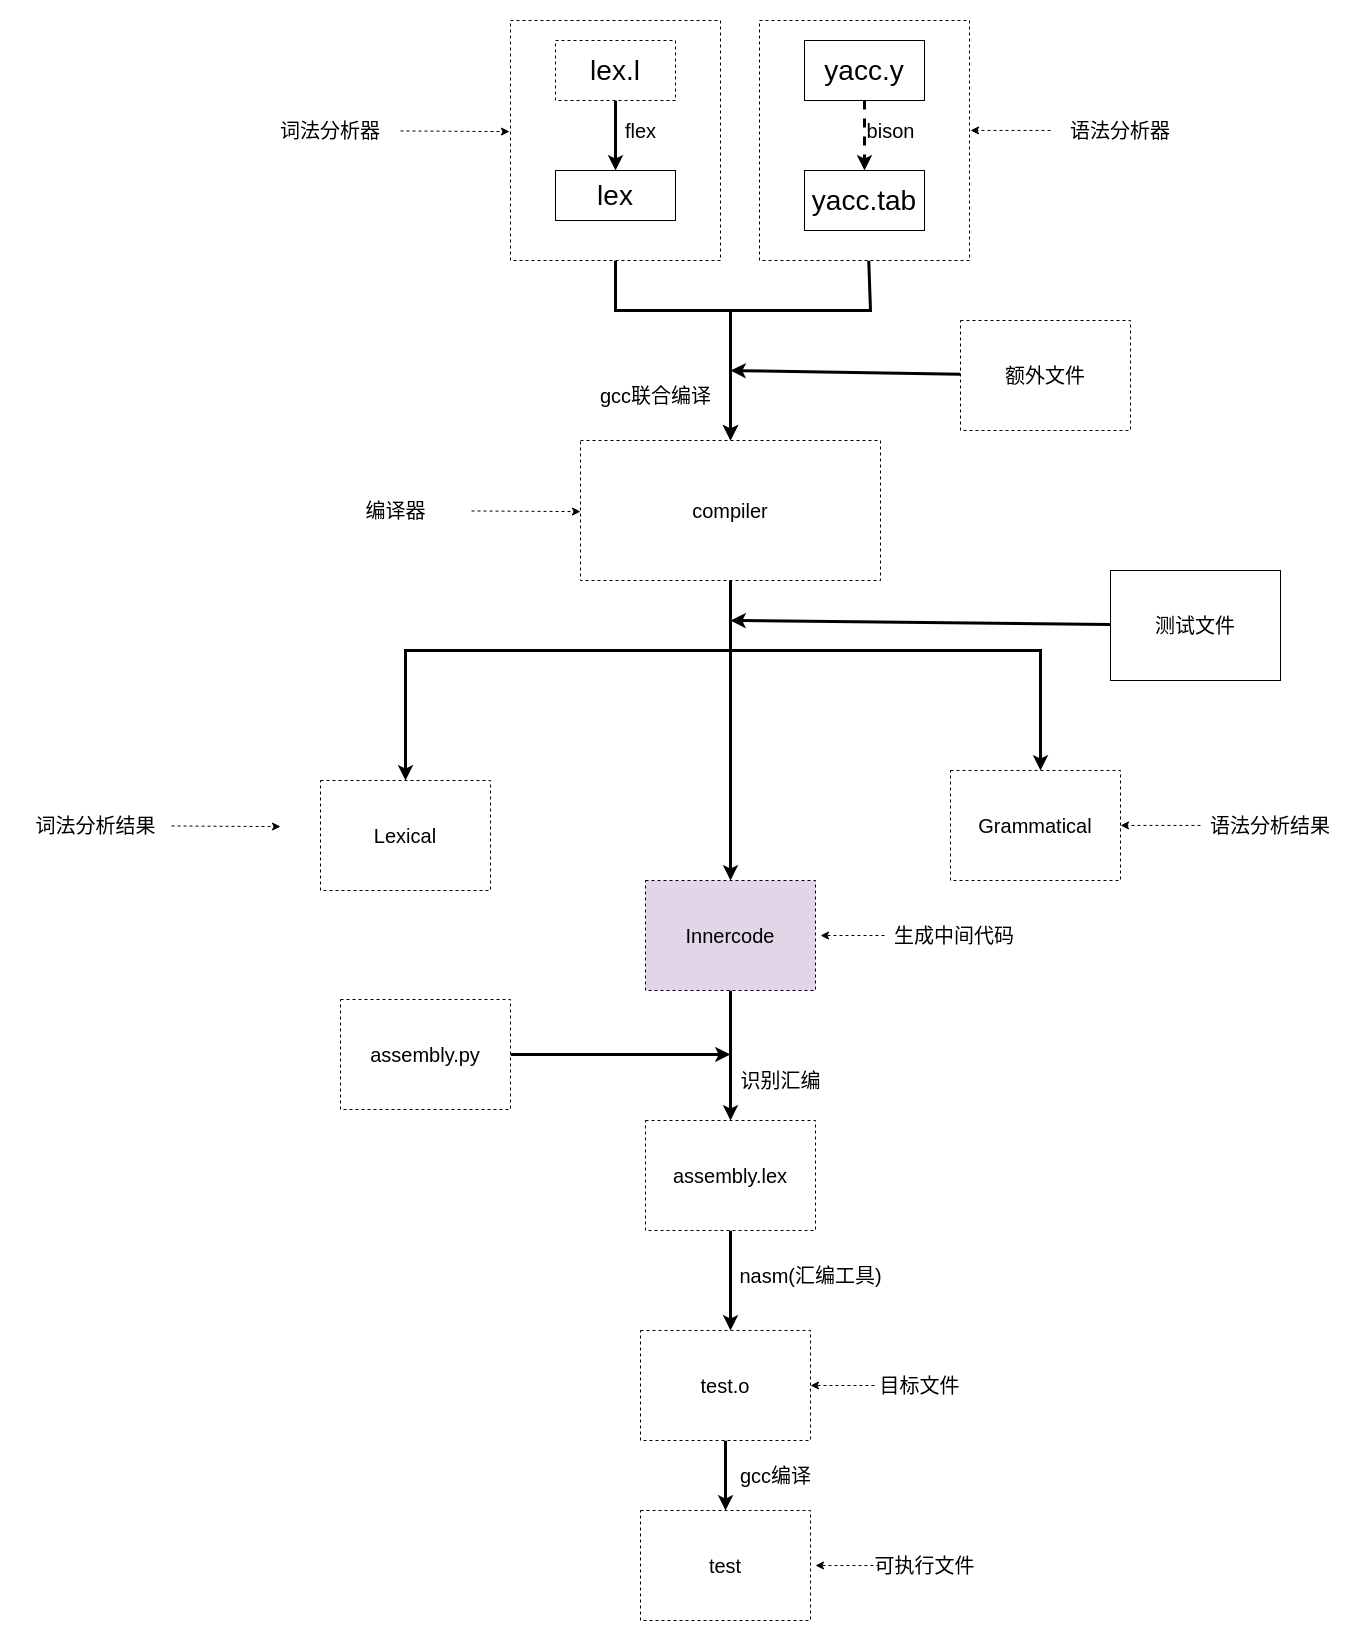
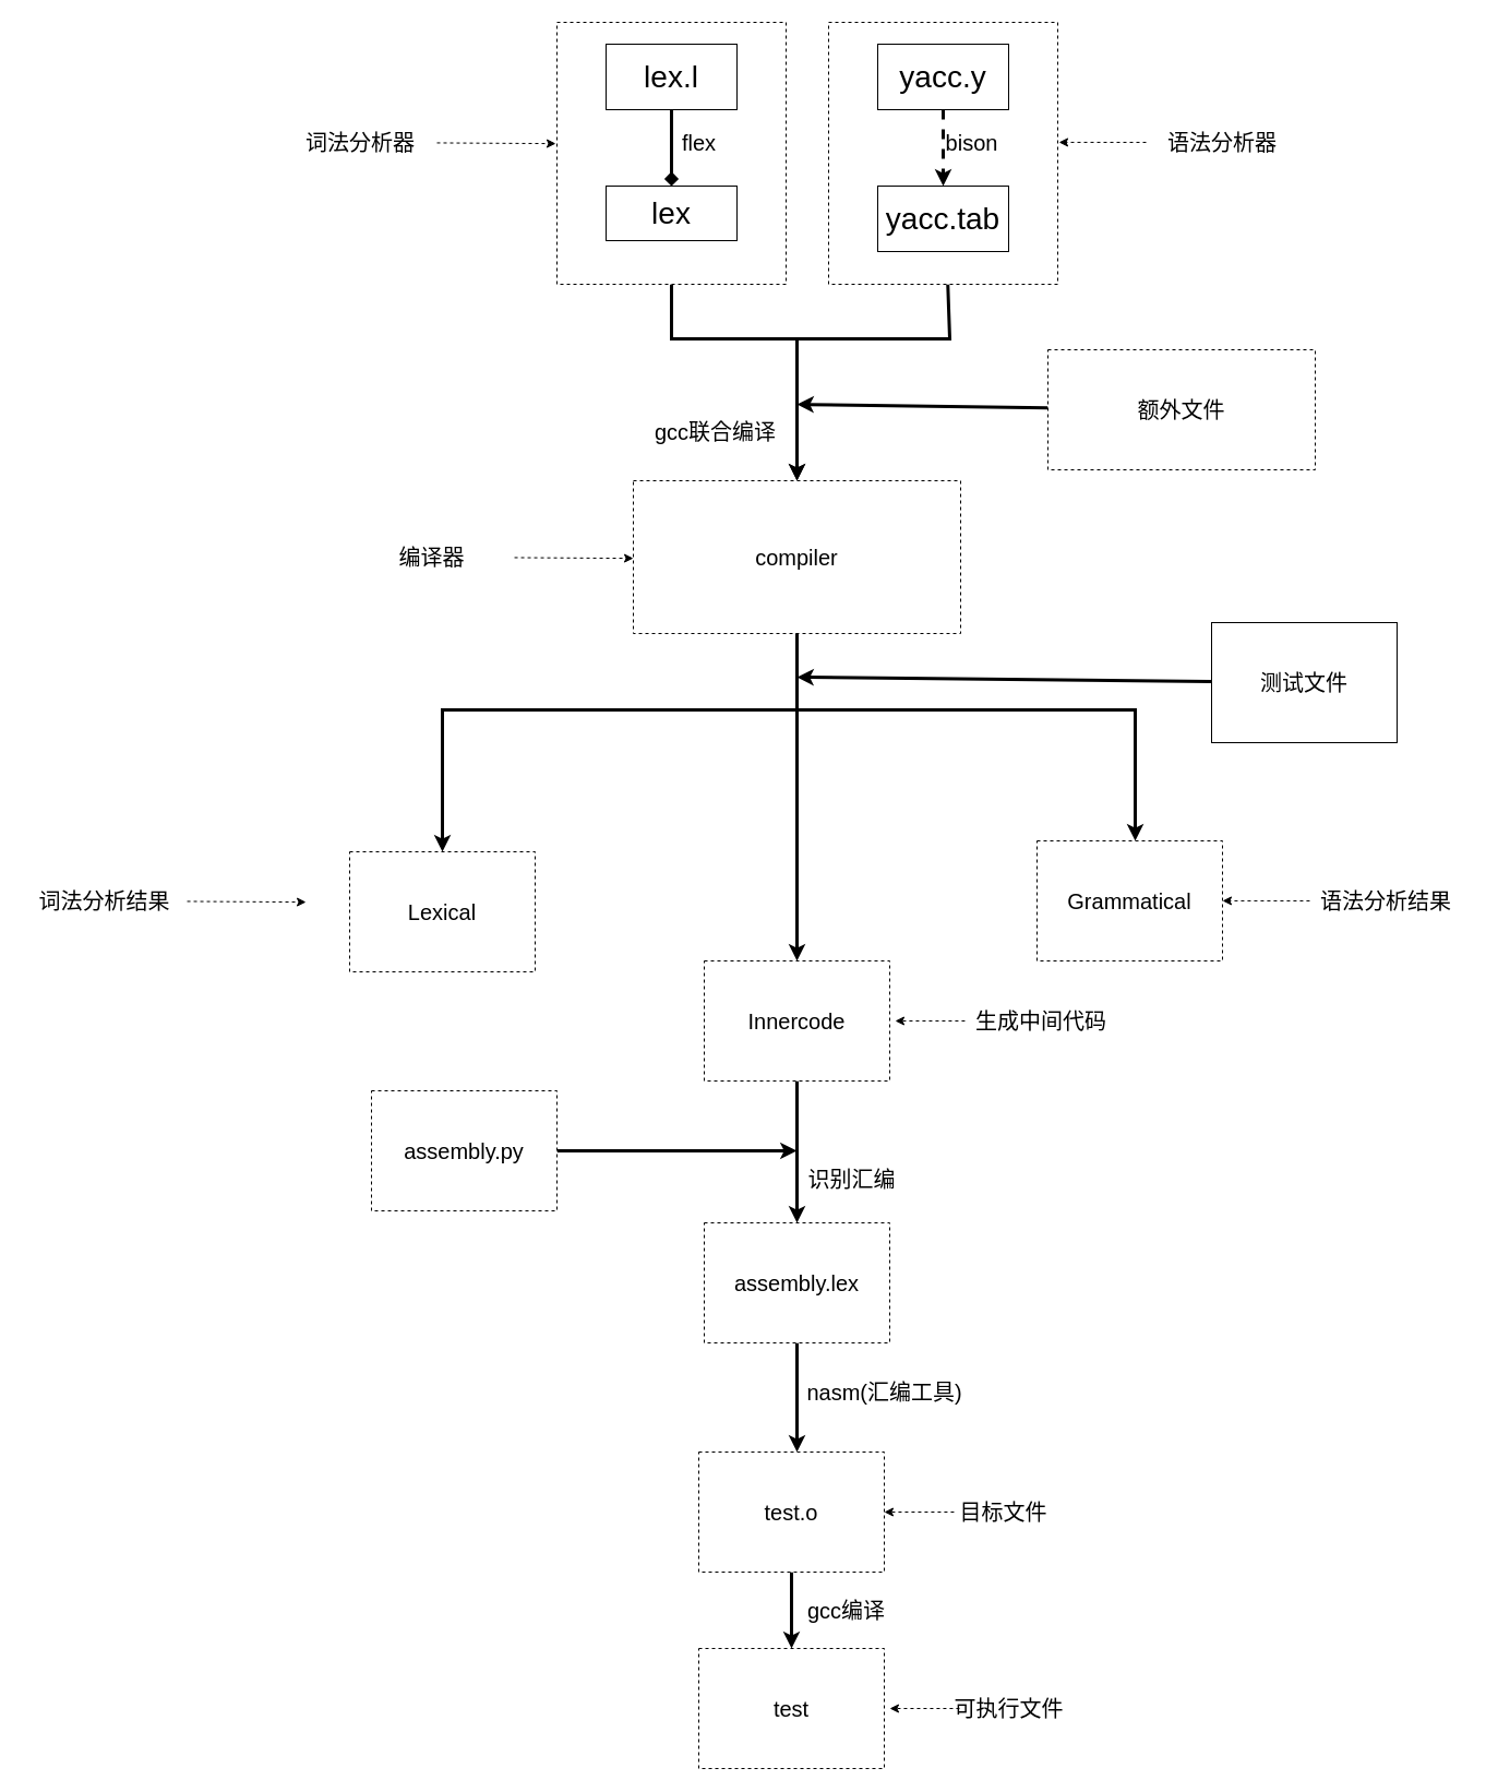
  <mxCell id="0" />
  <mxCell id="1" parent="0" />
  <mxCell id="2" style="edgeStyle=none;rounded=0;html=1;entryX=0.5;entryY=0;entryDx=0;entryDy=0;fontSize=20;strokeWidth=3;" edge="1" parent="1" source="3" target="22"><mxGeometry relative="1" as="geometry"><Array as="points"><mxPoint x="870" y="310" /><mxPoint x="730" y="310" /></Array></mxGeometry></mxCell>
  <mxCell id="3" value="" style="rounded=0;whiteSpace=wrap;html=1;fontSize=20;dashed=1;" vertex="1" parent="1"><mxGeometry x="759" y="20" width="210" height="240" as="geometry" /></mxCell>
  <mxCell id="4" style="edgeStyle=none;html=1;entryX=0.5;entryY=0;entryDx=0;entryDy=0;fontSize=20;strokeWidth=3;rounded=0;" edge="1" parent="1" source="5" target="22"><mxGeometry relative="1" as="geometry"><Array as="points"><mxPoint x="615" y="310" /><mxPoint x="730" y="310" /></Array></mxGeometry></mxCell>
  <mxCell id="5" value="" style="rounded=0;whiteSpace=wrap;html=1;fontSize=20;dashed=1;" vertex="1" parent="1"><mxGeometry y="20" width="210" height="240" as="geometry" x="510" /></mxCell>
- <mxCell id="6" style="edgeStyle=none;html=1;entryX=0.5;entryY=0;entryDx=0;entryDy=0;fontSize=28;strokeWidth=3;" edge="1" parent="1" source="7" target="10"><mxGeometry relative="1" as="geometry" /></mxCell>
- <mxCell id="7" value="lex.l" style="rounded=0;whiteSpace=wrap;html=1;fontSize=28;dashed=1;" vertex="1" parent="1"><mxGeometry x="555" y="40" width="120" height="60" as="geometry" /></mxCell>
+ <mxCell id="6" style="edgeStyle=none;html=1;entryX=0.5;entryY=0;entryDx=0;entryDy=0;fontSize=28;strokeWidth=3;endArrow=diamond;" edge="1" parent="1" source="7" target="10"><mxGeometry relative="1" as="geometry" /></mxCell>
+ <mxCell id="7" value="lex.l" style="rounded=0;whiteSpace=wrap;html=1;fontSize=28;" vertex="1" parent="1"><mxGeometry x="555" y="40" width="120" height="60" as="geometry" /></mxCell>
  <mxCell id="8" style="edgeStyle=none;html=1;fontSize=28;strokeWidth=3;dashed=1;" edge="1" parent="1" source="9" target="11"><mxGeometry relative="1" as="geometry" /></mxCell>
  <mxCell id="9" value="yacc.y" style="rounded=0;whiteSpace=wrap;html=1;fontSize=28;" vertex="1" parent="1"><mxGeometry x="804" y="40" width="120" height="60" as="geometry" /></mxCell>
  <mxCell id="10" value="lex" style="rounded=0;whiteSpace=wrap;html=1;fontSize=28;" vertex="1" parent="1"><mxGeometry x="555" y="170" width="120" height="50" as="geometry" /></mxCell>
  <mxCell id="11" value="yacc.tab" style="rounded=0;whiteSpace=wrap;html=1;fontSize=28;" vertex="1" parent="1"><mxGeometry x="804" y="170" width="120" height="60" as="geometry" /></mxCell>
  <mxCell id="12" value="flex" style="text;html=1;align=center;verticalAlign=middle;resizable=0;points=[];autosize=1;strokeColor=none;fillColor=none;fontSize=20;" vertex="1" parent="1"><mxGeometry x="615" y="115" width="50" height="30" as="geometry" /></mxCell>
  <mxCell id="13" value="bison" style="text;html=1;align=center;verticalAlign=middle;resizable=0;points=[];autosize=1;strokeColor=none;fillColor=none;fontSize=20;" vertex="1" parent="1"><mxGeometry x="860" y="115" width="60" height="30" as="geometry" /></mxCell>
  <mxCell id="14" style="edgeStyle=none;html=1;entryX=1.005;entryY=0.458;entryDx=0;entryDy=0;entryPerimeter=0;fontSize=20;strokeWidth=1;dashed=1;" edge="1" parent="1" source="15" target="3"><mxGeometry relative="1" as="geometry" /></mxCell>
  <mxCell id="15" value="语法分析器" style="text;html=1;strokeColor=none;fillColor=none;align=center;verticalAlign=middle;whiteSpace=wrap;rounded=0;dashed=1;fontSize=20;" vertex="1" parent="1"><mxGeometry x="1050" y="115" width="140" height="30" as="geometry" /></mxCell>
  <mxCell id="16" style="edgeStyle=none;html=1;entryX=-0.005;entryY=0.463;entryDx=0;entryDy=0;entryPerimeter=0;dashed=1;fontSize=20;strokeWidth=1;" edge="1" parent="1" source="17" target="5"><mxGeometry relative="1" as="geometry" /></mxCell>
  <mxCell id="17" value="词法分析器" style="text;html=1;strokeColor=none;fillColor=none;align=center;verticalAlign=middle;whiteSpace=wrap;rounded=0;dashed=1;fontSize=20;" vertex="1" parent="1"><mxGeometry x="260" y="115" width="140" height="30" as="geometry" /></mxCell>
  <mxCell id="18" style="edgeStyle=none;rounded=0;html=1;fontSize=20;strokeWidth=3;" edge="1" parent="1" source="19"><mxGeometry relative="1" as="geometry"><mxPoint x="730" y="370" as="targetPoint" /></mxGeometry></mxCell>
- <mxCell id="19" value="额外文件" style="rounded=0;whiteSpace=wrap;html=1;fontSize=20;dashed=1;" vertex="1" parent="1"><mxGeometry x="960" y="320" width="170" height="110" as="geometry" /></mxCell>
+ <mxCell id="19" value="额外文件" style="rounded=0;whiteSpace=wrap;html=1;fontSize=20;dashed=1;" vertex="1" parent="1"><mxGeometry x="960" y="320" width="245" height="110" as="geometry" /></mxCell>
  <mxCell id="20" style="edgeStyle=none;rounded=0;html=1;fontSize=20;strokeWidth=3;entryX=0.5;entryY=0;entryDx=0;entryDy=0;" edge="1" parent="1" source="22" target="26"><mxGeometry relative="1" as="geometry"><mxPoint x="370" y="770" as="targetPoint" /><Array as="points"><mxPoint x="730" y="650" /><mxPoint x="430" y="650" /><mxPoint x="405" y="650" /></Array></mxGeometry></mxCell>
  <mxCell id="21" style="edgeStyle=none;rounded=0;html=1;fontSize=20;strokeWidth=3;" edge="1" parent="1" source="22"><mxGeometry relative="1" as="geometry"><mxPoint x="730" y="880" as="targetPoint" /></mxGeometry></mxCell>
  <mxCell id="22" value="compiler" style="rounded=0;whiteSpace=wrap;html=1;fontSize=20;dashed=1;" vertex="1" parent="1"><mxGeometry x="580" y="440" width="300" height="140" as="geometry" /></mxCell>
  <mxCell id="23" value="gcc联合编译" style="text;html=1;align=center;verticalAlign=middle;resizable=0;points=[];autosize=1;strokeColor=none;fillColor=none;fontSize=20;" vertex="1" parent="1"><mxGeometry x="590" y="380" width="130" height="30" as="geometry" /></mxCell>
  <mxCell id="24" style="edgeStyle=none;html=1;entryX=-0.005;entryY=0.463;entryDx=0;entryDy=0;entryPerimeter=0;dashed=1;fontSize=20;strokeWidth=1;" edge="1" parent="1" source="25"><mxGeometry relative="1" as="geometry"><mxPoint x="580" y="511.12" as="targetPoint" /></mxGeometry></mxCell>
  <mxCell id="25" value="编译器" style="text;html=1;strokeColor=none;fillColor=none;align=center;verticalAlign=middle;whiteSpace=wrap;rounded=0;dashed=1;fontSize=20;" vertex="1" parent="1"><mxGeometry x="320" y="495" width="151.05" height="30" as="geometry" /></mxCell>
  <mxCell id="26" value="Lexical" style="rounded=0;whiteSpace=wrap;html=1;fontSize=20;dashed=1;" vertex="1" parent="1"><mxGeometry x="320" y="780" width="170" height="110" as="geometry" /></mxCell>
  <mxCell id="27" style="edgeStyle=none;rounded=0;html=1;fontSize=20;strokeWidth=3;" edge="1" parent="1" source="28"><mxGeometry relative="1" as="geometry"><mxPoint x="730" y="620" as="targetPoint" /></mxGeometry></mxCell>
  <mxCell id="28" value="测试文件" style="rounded=0;whiteSpace=wrap;html=1;fontSize=20;dashed=0;" vertex="1" parent="1"><mxGeometry x="1110" y="570" width="170" height="110" as="geometry" /></mxCell>
  <mxCell id="29" style="edgeStyle=none;html=1;entryX=-0.005;entryY=0.463;entryDx=0;entryDy=0;entryPerimeter=0;dashed=1;fontSize=20;strokeWidth=1;" edge="1" parent="1" source="30"><mxGeometry relative="1" as="geometry"><mxPoint x="280" y="826.12" as="targetPoint" /></mxGeometry></mxCell>
  <mxCell id="30" value="词法分析结果" style="text;html=1;strokeColor=none;fillColor=none;align=center;verticalAlign=middle;whiteSpace=wrap;rounded=0;dashed=1;fontSize=20;" vertex="1" parent="1"><mxGeometry x="20" y="810" width="151.05" height="30" as="geometry" /></mxCell>
  <mxCell id="31" style="edgeStyle=none;rounded=0;html=1;fontSize=20;strokeWidth=3;exitX=0.5;exitY=1;exitDx=0;exitDy=0;" edge="1" parent="1" source="22"><mxGeometry relative="1" as="geometry"><mxPoint x="1040" y="770" as="targetPoint" /><mxPoint x="1400" y="580" as="sourcePoint" /><Array as="points"><mxPoint x="730" y="650" /><mxPoint x="1040" y="650" /></Array></mxGeometry></mxCell>
  <mxCell id="32" value="Grammatical" style="rounded=0;whiteSpace=wrap;html=1;fontSize=20;dashed=1;" vertex="1" parent="1"><mxGeometry x="950" y="770" width="170" height="110" as="geometry" /></mxCell>
  <mxCell id="33" style="edgeStyle=none;html=1;entryX=1.005;entryY=0.458;entryDx=0;entryDy=0;entryPerimeter=0;fontSize=20;strokeWidth=1;dashed=1;" edge="1" parent="1" source="34"><mxGeometry relative="1" as="geometry"><mxPoint x="1120" y="824.92" as="targetPoint" /></mxGeometry></mxCell>
  <mxCell id="34" value="语法分析结果" style="text;html=1;strokeColor=none;fillColor=none;align=center;verticalAlign=middle;whiteSpace=wrap;rounded=0;dashed=1;fontSize=20;" vertex="1" parent="1"><mxGeometry x="1199.95" y="810" width="140" height="30" as="geometry" /></mxCell>
  <mxCell id="35" style="edgeStyle=none;rounded=0;html=1;fontSize=20;strokeWidth=3;" edge="1" parent="1" source="36"><mxGeometry relative="1" as="geometry"><mxPoint x="730" y="1120" as="targetPoint" /><Array as="points"><mxPoint x="730" y="1100" /></Array></mxGeometry></mxCell>
- <mxCell id="36" value="Innercode" style="rounded=0;whiteSpace=wrap;html=1;fontSize=20;dashed=1;fillColor=#e1d5e7;" vertex="1" parent="1"><mxGeometry x="645" y="880" width="170" height="110" as="geometry" /></mxCell>
+ <mxCell id="36" value="Innercode" style="rounded=0;whiteSpace=wrap;html=1;fontSize=20;dashed=1;" vertex="1" parent="1"><mxGeometry x="645" y="880" width="170" height="110" as="geometry" /></mxCell>
  <mxCell id="37" style="edgeStyle=none;html=1;fontSize=20;strokeWidth=1;dashed=1;" edge="1" parent="1" source="38"><mxGeometry relative="1" as="geometry"><mxPoint x="820" y="935" as="targetPoint" /></mxGeometry></mxCell>
  <mxCell id="38" value="生成中间代码" style="text;html=1;strokeColor=none;fillColor=none;align=center;verticalAlign=middle;whiteSpace=wrap;rounded=0;dashed=1;fontSize=20;" vertex="1" parent="1"><mxGeometry x="883.95" y="920" width="140" height="30" as="geometry" /></mxCell>
  <mxCell id="39" style="edgeStyle=none;rounded=0;html=1;fontSize=20;strokeWidth=3;" edge="1" parent="1" source="40"><mxGeometry relative="1" as="geometry"><mxPoint x="730" y="1330" as="targetPoint" /></mxGeometry></mxCell>
  <mxCell id="40" value="assembly.lex" style="rounded=0;whiteSpace=wrap;html=1;fontSize=20;dashed=1;" vertex="1" parent="1"><mxGeometry x="645" y="1120" width="170" height="110" as="geometry" /></mxCell>
  <mxCell id="41" style="edgeStyle=none;rounded=0;html=1;fontSize=20;strokeWidth=3;" edge="1" parent="1" source="42"><mxGeometry relative="1" as="geometry"><mxPoint x="730" y="1054" as="targetPoint" /></mxGeometry></mxCell>
  <mxCell id="42" value="assembly.py" style="rounded=0;whiteSpace=wrap;html=1;fontSize=20;dashed=1;" vertex="1" parent="1"><mxGeometry x="340" y="999" width="170" height="110" as="geometry" /></mxCell>
  <mxCell id="43" value="识别汇编" style="text;html=1;align=center;verticalAlign=middle;resizable=0;points=[];autosize=1;strokeColor=none;fillColor=none;fontSize=20;" vertex="1" parent="1"><mxGeometry x="730" y="1065" width="100" height="30" as="geometry" /></mxCell>
  <mxCell id="44" style="edgeStyle=none;rounded=0;html=1;fontSize=20;strokeWidth=3;" edge="1" parent="1" source="45"><mxGeometry relative="1" as="geometry"><mxPoint x="725" y="1510" as="targetPoint" /></mxGeometry></mxCell>
  <mxCell id="45" value="test.o" style="rounded=0;whiteSpace=wrap;html=1;fontSize=20;dashed=1;" vertex="1" parent="1"><mxGeometry x="640" y="1330" width="170" height="110" as="geometry" /></mxCell>
  <mxCell id="46" value="nasm(汇编工具)" style="text;html=1;align=center;verticalAlign=middle;resizable=0;points=[];autosize=1;strokeColor=none;fillColor=none;fontSize=20;" vertex="1" parent="1"><mxGeometry x="730" y="1260" width="160" height="30" as="geometry" /></mxCell>
  <mxCell id="47" value="目标文件" style="text;html=1;align=center;verticalAlign=middle;resizable=0;points=[];autosize=1;strokeColor=none;fillColor=none;fontSize=20;" vertex="1" parent="1"><mxGeometry x="869" y="1370" width="100" height="30" as="geometry" /></mxCell>
  <mxCell id="48" style="edgeStyle=none;html=1;fontSize=20;strokeWidth=1;dashed=1;" edge="1" parent="1"><mxGeometry relative="1" as="geometry"><mxPoint x="810" y="1385" as="targetPoint" /><mxPoint x="873.95" y="1385" as="sourcePoint" /></mxGeometry></mxCell>
  <mxCell id="49" value="test" style="rounded=0;whiteSpace=wrap;html=1;fontSize=20;dashed=1;" vertex="1" parent="1"><mxGeometry x="640" y="1510" width="170" height="110" as="geometry" /></mxCell>
  <mxCell id="50" value="gcc编译" style="text;html=1;align=center;verticalAlign=middle;resizable=0;points=[];autosize=1;strokeColor=none;fillColor=none;fontSize=20;" vertex="1" parent="1"><mxGeometry x="730" y="1460" width="90" height="30" as="geometry" /></mxCell>
  <mxCell id="51" value="可执行文件" style="text;html=1;align=center;verticalAlign=middle;resizable=0;points=[];autosize=1;strokeColor=none;fillColor=none;fontSize=20;" vertex="1" parent="1"><mxGeometry x="864" y="1550" width="120" height="30" as="geometry" /></mxCell>
  <mxCell id="52" style="edgeStyle=none;html=1;fontSize=20;strokeWidth=1;dashed=1;" edge="1" parent="1"><mxGeometry relative="1" as="geometry"><mxPoint x="815" y="1565" as="targetPoint" /><mxPoint x="878.95" y="1565" as="sourcePoint" /></mxGeometry></mxCell>
